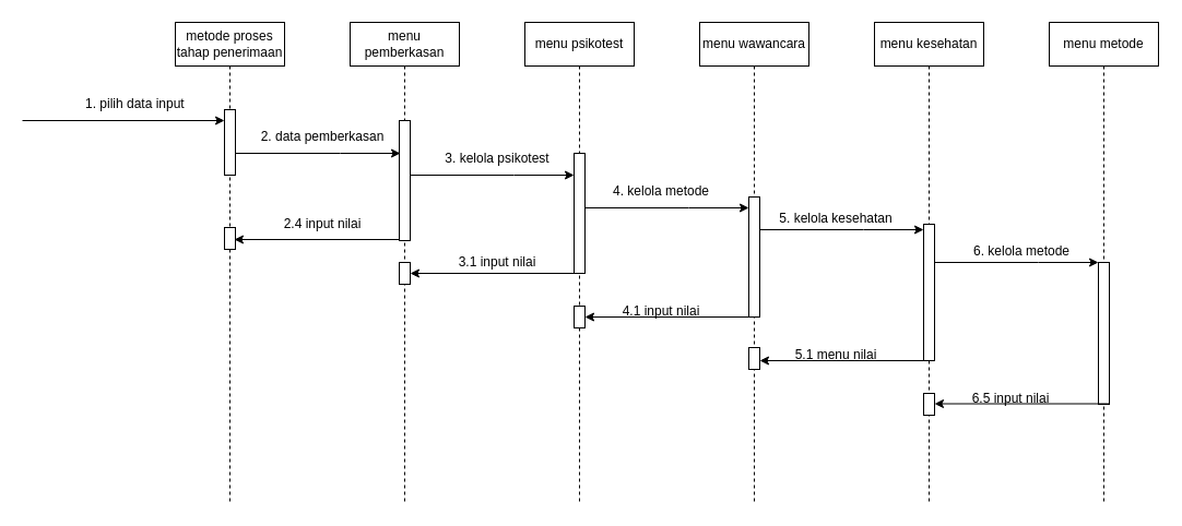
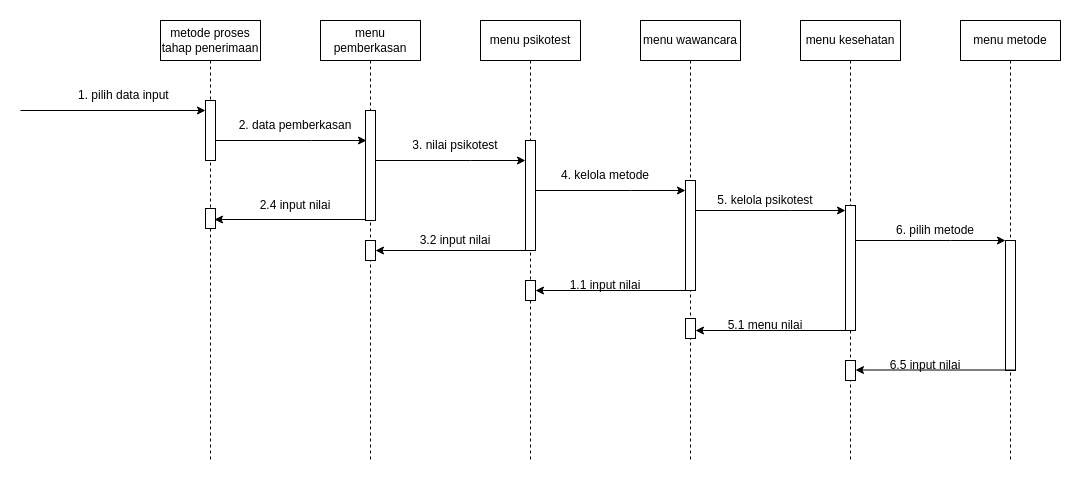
  <mxCell id="0" />
  <mxCell id="1" parent="0" />
  <mxCell id="2" value="" style="endArrow=classic;html=1;rounded=0;" edge="1" parent="1"><mxGeometry width="50" height="50" relative="1" as="geometry"><mxPoint x="530" y="190" as="sourcePoint" /><mxPoint x="685" y="190" as="targetPoint" /><Array as="points"><mxPoint x="630" y="190" /></Array></mxGeometry></mxCell>
  <mxCell id="3" value="" style="endArrow=classic;html=1;rounded=0;" edge="1" parent="1"><mxGeometry width="50" height="50" relative="1" as="geometry"><mxPoint x="370" y="160" as="sourcePoint" /><mxPoint x="525" y="160" as="targetPoint" /><Array as="points"><mxPoint x="470" y="160" /></Array></mxGeometry></mxCell>
  <mxCell id="4" value="" style="endArrow=classic;html=1;rounded=0;" edge="1" parent="1"><mxGeometry width="50" height="50" relative="1" as="geometry"><mxPoint x="690" y="210" as="sourcePoint" /><mxPoint x="845" y="210" as="targetPoint" /><Array as="points"><mxPoint x="790" y="210" /></Array></mxGeometry></mxCell>
  <mxCell id="5" value="" style="endArrow=classic;html=1;rounded=0;" edge="1" parent="1"><mxGeometry width="50" height="50" relative="1" as="geometry"><mxPoint x="850" y="240" as="sourcePoint" /><mxPoint x="1005" y="240" as="targetPoint" /><Array as="points"><mxPoint x="950" y="240" /></Array></mxGeometry></mxCell>
  <mxCell id="6" value="" style="endArrow=classic;html=1;rounded=0;" parent="1" edge="1"><mxGeometry width="50" height="50" relative="1" as="geometry"><mxPoint x="211" y="140" as="sourcePoint" /><mxPoint x="366" y="140" as="targetPoint" /><Array as="points"><mxPoint x="311" y="140" /></Array></mxGeometry></mxCell>
  <mxCell id="7" value="metode proses tahap penerimaan" style="shape=umlLifeline;perimeter=lifelinePerimeter;whiteSpace=wrap;html=1;container=1;collapsible=0;recursiveResize=0;outlineConnect=0;" parent="1" vertex="1"><mxGeometry x="160" y="20" width="100" height="440" as="geometry" /></mxCell>
  <mxCell id="8" value="" style="html=1;points=[];perimeter=orthogonalPerimeter;" parent="7" vertex="1"><mxGeometry x="45" y="80" width="10" height="60" as="geometry" /></mxCell>
  <mxCell id="9" value="" style="html=1;points=[];perimeter=orthogonalPerimeter;" parent="7" vertex="1"><mxGeometry x="45" y="188" width="10" height="20" as="geometry" /></mxCell>
  <mxCell id="10" value="menu pemberkasan" style="shape=umlLifeline;perimeter=lifelinePerimeter;whiteSpace=wrap;html=1;container=1;collapsible=0;recursiveResize=0;outlineConnect=0;" parent="1" vertex="1"><mxGeometry x="320" y="20" width="100" height="440" as="geometry" /></mxCell>
  <mxCell id="11" value="" style="html=1;points=[];perimeter=orthogonalPerimeter;" parent="10" vertex="1"><mxGeometry x="45" y="90" width="10" height="110" as="geometry" /></mxCell>
  <mxCell id="12" value="" style="html=1;points=[];perimeter=orthogonalPerimeter;" vertex="1" parent="10"><mxGeometry x="45" y="220" width="10" height="20" as="geometry" /></mxCell>
  <mxCell id="13" value="" style="endArrow=classic;html=1;rounded=0;" parent="1" target="8" edge="1"><mxGeometry width="50" height="50" relative="1" as="geometry"><mxPoint x="20" y="110" as="sourcePoint" /><mxPoint x="290" y="170" as="targetPoint" /></mxGeometry></mxCell>
  <mxCell id="14" value="1. pilih data input&amp;nbsp;" style="text;html=1;strokeColor=none;fillColor=none;align=center;verticalAlign=middle;whiteSpace=wrap;rounded=0;" parent="1" vertex="1"><mxGeometry x="70" y="80" width="110" height="30" as="geometry" /></mxCell>
  <mxCell id="15" value="2. data pemberkasan" style="text;html=1;strokeColor=none;fillColor=none;align=center;verticalAlign=middle;whiteSpace=wrap;rounded=0;" vertex="1" parent="1"><mxGeometry x="230" y="110" width="130" height="30" as="geometry" /></mxCell>
  <mxCell id="16" value="menu psikotest" style="shape=umlLifeline;perimeter=lifelinePerimeter;whiteSpace=wrap;html=1;container=1;collapsible=0;recursiveResize=0;outlineConnect=0;" vertex="1" parent="1"><mxGeometry x="480" y="20" width="100" height="440" as="geometry" /></mxCell>
  <mxCell id="17" value="" style="html=1;points=[];perimeter=orthogonalPerimeter;" vertex="1" parent="16"><mxGeometry x="45" y="120" width="10" height="110" as="geometry" /></mxCell>
  <mxCell id="18" value="" style="endArrow=classic;html=1;rounded=0;" edge="1" parent="16" target="12"><mxGeometry width="50" height="50" relative="1" as="geometry"><mxPoint x="55" y="230" as="sourcePoint" /><mxPoint x="-96" y="230" as="targetPoint" /></mxGeometry></mxCell>
  <mxCell id="19" value="" style="html=1;points=[];perimeter=orthogonalPerimeter;" vertex="1" parent="16"><mxGeometry x="45" y="260" width="10" height="20" as="geometry" /></mxCell>
  <mxCell id="20" value="menu wawancara" style="shape=umlLifeline;perimeter=lifelinePerimeter;whiteSpace=wrap;html=1;container=1;collapsible=0;recursiveResize=0;outlineConnect=0;" vertex="1" parent="1"><mxGeometry x="640" y="20" width="100" height="440" as="geometry" /></mxCell>
  <mxCell id="21" value="" style="html=1;points=[];perimeter=orthogonalPerimeter;" vertex="1" parent="20"><mxGeometry x="45" y="160" width="10" height="110" as="geometry" /></mxCell>
  <mxCell id="22" value="" style="endArrow=classic;html=1;rounded=0;" edge="1" parent="20"><mxGeometry width="50" height="50" relative="1" as="geometry"><mxPoint x="55" y="270" as="sourcePoint" /><mxPoint x="-105" y="270" as="targetPoint" /></mxGeometry></mxCell>
  <mxCell id="23" value="" style="html=1;points=[];perimeter=orthogonalPerimeter;" vertex="1" parent="20"><mxGeometry x="45" y="298" width="10" height="20" as="geometry" /></mxCell>
  <mxCell id="24" value="menu kesehatan" style="shape=umlLifeline;perimeter=lifelinePerimeter;whiteSpace=wrap;html=1;container=1;collapsible=0;recursiveResize=0;outlineConnect=0;" vertex="1" parent="1"><mxGeometry x="800" y="20" width="100" height="440" as="geometry" /></mxCell>
  <mxCell id="25" value="" style="html=1;points=[];perimeter=orthogonalPerimeter;" vertex="1" parent="24"><mxGeometry x="45" y="185" width="10" height="125" as="geometry" /></mxCell>
  <mxCell id="26" value="" style="endArrow=classic;html=1;rounded=0;" edge="1" parent="24"><mxGeometry width="50" height="50" relative="1" as="geometry"><mxPoint x="55" y="310" as="sourcePoint" /><mxPoint x="-105" y="310" as="targetPoint" /></mxGeometry></mxCell>
  <mxCell id="27" value="" style="html=1;points=[];perimeter=orthogonalPerimeter;" vertex="1" parent="24"><mxGeometry x="45" y="340" width="10" height="20" as="geometry" /></mxCell>
  <mxCell id="28" value="menu metode" style="shape=umlLifeline;perimeter=lifelinePerimeter;whiteSpace=wrap;html=1;container=1;collapsible=0;recursiveResize=0;outlineConnect=0;" vertex="1" parent="1"><mxGeometry x="960" y="20" width="100" height="440" as="geometry" /></mxCell>
  <mxCell id="29" value="" style="html=1;points=[];perimeter=orthogonalPerimeter;" vertex="1" parent="28"><mxGeometry x="45" y="220" width="10" height="130" as="geometry" /></mxCell>
  <mxCell id="30" value="" style="endArrow=classic;html=1;rounded=0;" edge="1" parent="28"><mxGeometry width="50" height="50" relative="1" as="geometry"><mxPoint x="55" y="349.5" as="sourcePoint" /><mxPoint x="-105" y="349.5" as="targetPoint" /></mxGeometry></mxCell>
- <mxCell id="31" value="3. kelola psikotest" style="text;html=1;strokeColor=none;fillColor=none;align=center;verticalAlign=middle;whiteSpace=wrap;rounded=0;" vertex="1" parent="1"><mxGeometry x="390" y="130" width="130" height="30" as="geometry" /></mxCell>
+ <mxCell id="31" value="3. nilai psikotest" style="text;html=1;strokeColor=none;fillColor=none;align=center;verticalAlign=middle;whiteSpace=wrap;rounded=0;" vertex="1" parent="1"><mxGeometry x="390" y="130" width="130" height="30" as="geometry" /></mxCell>
  <mxCell id="32" value="4. kelola metode" style="text;html=1;strokeColor=none;fillColor=none;align=center;verticalAlign=middle;whiteSpace=wrap;rounded=0;" vertex="1" parent="1"><mxGeometry x="540" y="160" width="130" height="30" as="geometry" /></mxCell>
- <mxCell id="33" value="5. kelola kesehatan" style="text;html=1;strokeColor=none;fillColor=none;align=center;verticalAlign=middle;whiteSpace=wrap;rounded=0;" vertex="1" parent="1"><mxGeometry x="700" y="185" width="130" height="30" as="geometry" /></mxCell>
- <mxCell id="34" value="6. kelola metode" style="text;html=1;strokeColor=none;fillColor=none;align=center;verticalAlign=middle;whiteSpace=wrap;rounded=0;" vertex="1" parent="1"><mxGeometry x="870" y="215" width="130" height="30" as="geometry" /></mxCell>
+ <mxCell id="33" value="5. kelola psikotest" style="text;html=1;strokeColor=none;fillColor=none;align=center;verticalAlign=middle;whiteSpace=wrap;rounded=0;" vertex="1" parent="1"><mxGeometry x="700" y="185" width="130" height="30" as="geometry" /></mxCell>
+ <mxCell id="34" value="6. pilih metode" style="text;html=1;strokeColor=none;fillColor=none;align=center;verticalAlign=middle;whiteSpace=wrap;rounded=0;" vertex="1" parent="1"><mxGeometry x="870" y="215" width="130" height="30" as="geometry" /></mxCell>
  <mxCell id="35" value="" style="endArrow=classic;html=1;rounded=0;entryX=0.9;entryY=0.25;entryDx=0;entryDy=0;entryPerimeter=0;" edge="1" parent="1"><mxGeometry width="50" height="50" relative="1" as="geometry"><mxPoint x="365" y="219" as="sourcePoint" /><mxPoint x="214" y="219" as="targetPoint" /></mxGeometry></mxCell>
  <mxCell id="36" value="2.4 input nilai" style="text;html=1;strokeColor=none;fillColor=none;align=center;verticalAlign=middle;whiteSpace=wrap;rounded=0;" vertex="1" parent="1"><mxGeometry x="230" y="190" width="130" height="30" as="geometry" /></mxCell>
- <mxCell id="37" value="3.1 input nilai" style="text;html=1;strokeColor=none;fillColor=none;align=center;verticalAlign=middle;whiteSpace=wrap;rounded=0;" vertex="1" parent="1"><mxGeometry x="390" y="225" width="130" height="30" as="geometry" /></mxCell>
- <mxCell id="38" value="4.1 input nilai" style="text;html=1;strokeColor=none;fillColor=none;align=center;verticalAlign=middle;whiteSpace=wrap;rounded=0;" vertex="1" parent="1"><mxGeometry x="540" y="270" width="130" height="30" as="geometry" /></mxCell>
+ <mxCell id="37" value="3.2 input nilai" style="text;html=1;strokeColor=none;fillColor=none;align=center;verticalAlign=middle;whiteSpace=wrap;rounded=0;" vertex="1" parent="1"><mxGeometry x="390" y="225" width="130" height="30" as="geometry" /></mxCell>
+ <mxCell id="38" value="1.1 input nilai" style="text;html=1;strokeColor=none;fillColor=none;align=center;verticalAlign=middle;whiteSpace=wrap;rounded=0;" vertex="1" parent="1"><mxGeometry x="540" y="270" width="130" height="30" as="geometry" /></mxCell>
  <mxCell id="39" value="5.1 menu nilai" style="text;html=1;strokeColor=none;fillColor=none;align=center;verticalAlign=middle;whiteSpace=wrap;rounded=0;" vertex="1" parent="1"><mxGeometry x="700" y="310" width="130" height="30" as="geometry" /></mxCell>
  <mxCell id="40" value="6.5 input nilai" style="text;html=1;strokeColor=none;fillColor=none;align=center;verticalAlign=middle;whiteSpace=wrap;rounded=0;" vertex="1" parent="1"><mxGeometry x="860" y="350" width="130" height="30" as="geometry" /></mxCell>
